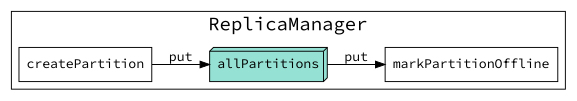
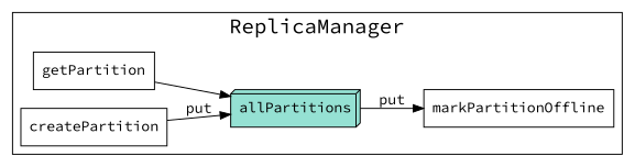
  digraph {
    fontname="Source Code Pro"
    newrank=true
    rankdir=LR
    node [fontname="Source Code Pro" shape=box]
    edge [fontname="Source Code Pro"]
    n1 [fillcolor="#95e1d3" label=allPartitions shape=box3d style=filled]
+   getPartition
    createPartition
    markPartitionOffline
    subgraph cluster_1 {
      fontsize=20
      label=ReplicaManager
      n1
+     getPartition
      createPartition
      markPartitionOffline
    }
    n1 -> markPartitionOffline [label=put]
+   getPartition -> n1
    createPartition -> n1 [label=put]
  }
